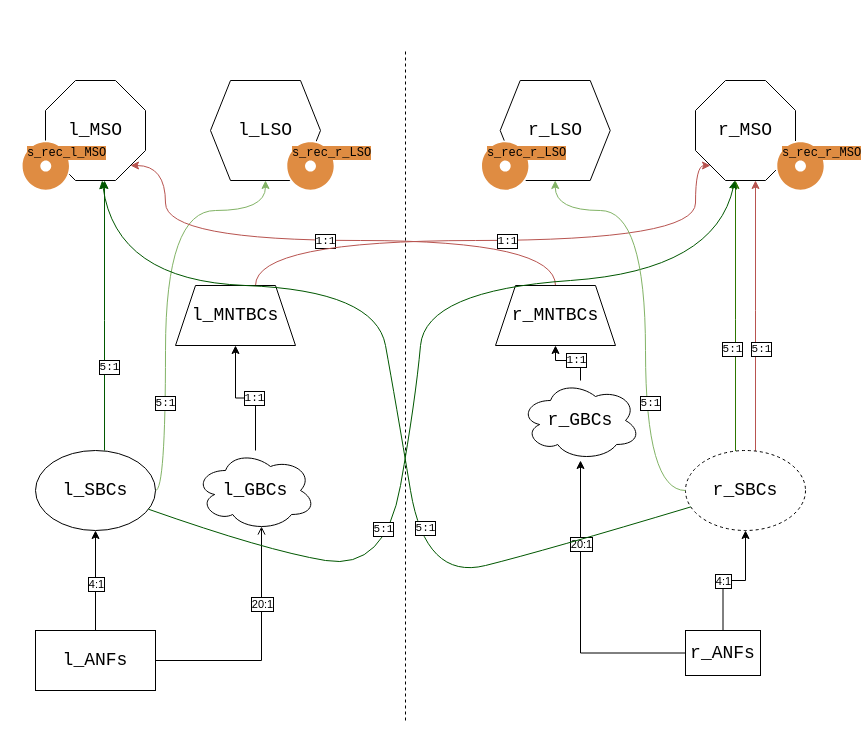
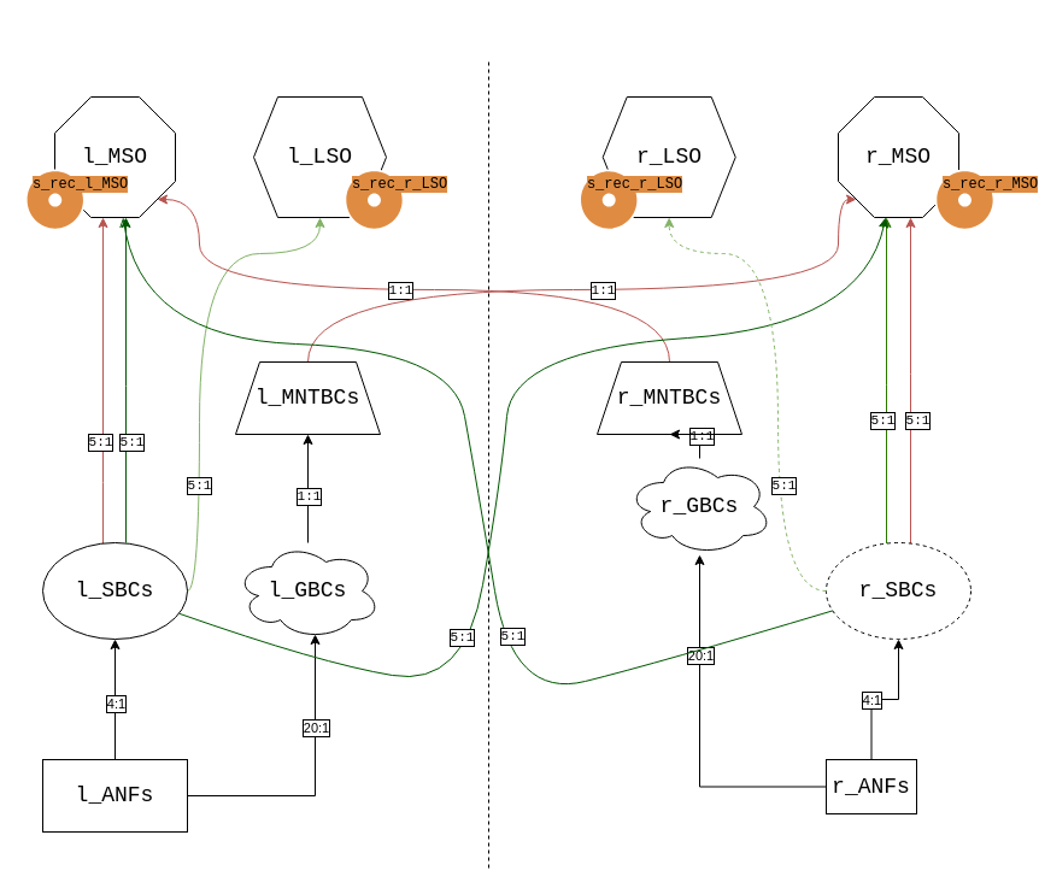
  <mxCell id="0" />
  <mxCell id="1" parent="0" />
  <mxCell id="2" style="edgeStyle=orthogonalEdgeStyle;rounded=0;orthogonalLoop=1;jettySize=auto;html=1;fontFamily=Courier New;" parent="1" source="4" target="12" edge="1"><mxGeometry relative="1" as="geometry" /></mxCell>
  <mxCell id="3" value="4:1" style="edgeLabel;html=1;align=center;verticalAlign=middle;resizable=0;points=[];labelBorderColor=default;" vertex="1" connectable="0" parent="2"><mxGeometry x="-0.18" relative="1" as="geometry"><mxPoint as="offset" /></mxGeometry></mxCell>
  <mxCell id="4" value="r_ANFs" style="rounded=0;whiteSpace=wrap;html=1;fillColor=none;fontFamily=Courier New;fontSize=18;" parent="1" vertex="1"><mxGeometry x="685" y="630" width="75" height="45" as="geometry" /></mxCell>
  <mxCell id="5" style="edgeStyle=orthogonalEdgeStyle;rounded=0;orthogonalLoop=1;jettySize=auto;html=1;fontFamily=Courier New;" parent="1" source="7" target="17" edge="1"><mxGeometry relative="1" as="geometry" /></mxCell>
  <mxCell id="6" value="4:1" style="edgeLabel;html=1;align=center;verticalAlign=middle;resizable=0;points=[];labelBorderColor=default;" vertex="1" connectable="0" parent="5"><mxGeometry x="-0.06" relative="1" as="geometry"><mxPoint as="offset" /></mxGeometry></mxCell>
  <mxCell id="7" value="l_ANFs" style="rounded=0;whiteSpace=wrap;html=1;fillColor=none;fontFamily=Courier New;fontSize=18;" parent="1" vertex="1"><mxGeometry x="35" y="630" width="120" height="60" as="geometry" /></mxCell>
  <mxCell id="8" style="edgeStyle=orthogonalEdgeStyle;rounded=0;orthogonalLoop=1;jettySize=auto;html=1;fillColor=#f8cecc;strokeColor=#b85450;fontFamily=Courier New;" parent="1" source="12" target="37" edge="1"><mxGeometry relative="1" as="geometry"><Array as="points"><mxPoint x="755" y="310" /><mxPoint x="755" y="310" /></Array></mxGeometry></mxCell>
  <mxCell id="9" value="5:1" style="edgeLabel;html=1;align=center;verticalAlign=middle;resizable=0;points=[];fontFamily=Courier New;labelBorderColor=default;" parent="8" vertex="1" connectable="0"><mxGeometry x="-0.243" y="-1" relative="1" as="geometry"><mxPoint x="4" as="offset" /></mxGeometry></mxCell>
  <mxCell id="10" style="edgeStyle=orthogonalEdgeStyle;rounded=0;orthogonalLoop=1;jettySize=auto;html=1;fillColor=#60a917;strokeColor=#2D7600;curved=1;fontFamily=Courier New;" parent="1" source="12" target="37" edge="1"><mxGeometry relative="1" as="geometry"><Array as="points"><mxPoint x="735" y="320" /><mxPoint x="735" y="320" /></Array></mxGeometry></mxCell>
  <mxCell id="11" value="5:1" style="edgeLabel;html=1;align=center;verticalAlign=middle;resizable=0;points=[];fontFamily=Courier New;labelBorderColor=default;" parent="10" vertex="1" connectable="0"><mxGeometry x="-0.243" y="-1" relative="1" as="geometry"><mxPoint x="-5" as="offset" /></mxGeometry></mxCell>
  <mxCell id="12" value="r_SBCs" style="ellipse;whiteSpace=wrap;html=1;fillColor=none;fontFamily=Courier New;fontSize=18;dashed=1;" parent="1" vertex="1"><mxGeometry x="685" y="450" width="120" height="80" as="geometry" /></mxCell>
+ <mxCell id="13" style="edgeStyle=orthogonalEdgeStyle;rounded=0;orthogonalLoop=1;jettySize=auto;html=1;fillColor=#f8cecc;strokeColor=#b85450;fontFamily=Courier New;" parent="1" source="17" target="51" edge="1"><mxGeometry relative="1" as="geometry"><Array as="points"><mxPoint x="85" y="400" /><mxPoint x="85" y="400" /></Array></mxGeometry></mxCell>
+ <mxCell id="14" value="5:1" style="edgeLabel;html=1;align=center;verticalAlign=middle;resizable=0;points=[];fontFamily=Courier New;labelBorderColor=default;" parent="13" vertex="1" connectable="0"><mxGeometry x="-0.383" y="-2" relative="1" as="geometry"><mxPoint x="-5" y="-1" as="offset" /></mxGeometry></mxCell>
  <mxCell id="15" style="edgeStyle=orthogonalEdgeStyle;rounded=0;orthogonalLoop=1;jettySize=auto;html=1;entryX=0.5;entryY=1;entryDx=0;entryDy=0;fillColor=#d5e8d4;strokeColor=#82b366;curved=1;fontFamily=Courier New;" parent="1" source="17" target="44" edge="1"><mxGeometry relative="1" as="geometry"><Array as="points"><mxPoint x="165" y="490" /><mxPoint x="165" y="210" /><mxPoint x="265" y="210" /></Array></mxGeometry></mxCell>
  <mxCell id="16" value="5:1" style="edgeLabel;html=1;align=center;verticalAlign=middle;resizable=0;points=[];fontFamily=Courier New;labelBorderColor=default;" parent="15" vertex="1" connectable="0"><mxGeometry x="-0.521" y="1" relative="1" as="geometry"><mxPoint y="3" as="offset" /></mxGeometry></mxCell>
  <mxCell id="17" value="&lt;div style=&quot;font-size: 18px;&quot;&gt;l_SBCs&lt;/div&gt;" style="ellipse;whiteSpace=wrap;html=1;fillColor=none;fontFamily=Courier New;fontSize=18;" parent="1" vertex="1"><mxGeometry x="35" y="450" width="120" height="80" as="geometry" /></mxCell>
  <mxCell id="18" style="edgeStyle=orthogonalEdgeStyle;rounded=0;orthogonalLoop=1;jettySize=auto;html=1;fontFamily=Courier New;" parent="1" source="20" target="26" edge="1"><mxGeometry relative="1" as="geometry" /></mxCell>
  <mxCell id="19" value="1:1" style="edgeLabel;html=1;align=center;verticalAlign=middle;resizable=0;points=[];fontFamily=Courier New;labelBorderColor=default;" parent="18" vertex="1" connectable="0"><mxGeometry x="-0.175" y="-1" relative="1" as="geometry"><mxPoint as="offset" /></mxGeometry></mxCell>
  <mxCell id="20" value="r_GBCs" style="ellipse;shape=cloud;whiteSpace=wrap;html=1;fillColor=none;fontFamily=Courier New;fontSize=18;" parent="1" vertex="1"><mxGeometry x="520" y="380" width="120" height="80" as="geometry" /></mxCell>
  <mxCell id="21" style="edgeStyle=orthogonalEdgeStyle;rounded=0;orthogonalLoop=1;jettySize=auto;html=1;fontFamily=Courier New;" parent="1" source="23" target="29" edge="1"><mxGeometry relative="1" as="geometry" /></mxCell>
  <mxCell id="22" value="1:1" style="edgeLabel;html=1;align=center;verticalAlign=middle;resizable=0;points=[];fontFamily=Courier New;labelBorderColor=default;" parent="21" vertex="1" connectable="0"><mxGeometry x="-0.132" relative="1" as="geometry"><mxPoint as="offset" /></mxGeometry></mxCell>
  <mxCell id="23" value="&lt;div style=&quot;font-size: 18px;&quot;&gt;l_GBCs&lt;/div&gt;" style="ellipse;shape=cloud;whiteSpace=wrap;html=1;fillColor=none;fontFamily=Courier New;fontSize=18;" parent="1" vertex="1"><mxGeometry x="195" y="450" width="120" height="80" as="geometry" /></mxCell>
  <mxCell id="24" style="edgeStyle=orthogonalEdgeStyle;rounded=0;orthogonalLoop=1;jettySize=auto;html=1;curved=1;fillColor=#f8cecc;strokeColor=#b85450;entryX=0;entryY=0;entryDx=85;entryDy=85;entryPerimeter=0;fontFamily=Courier New;" parent="1" source="26" target="51" edge="1"><mxGeometry relative="1" as="geometry"><mxPoint x="135" y="200" as="targetPoint" /><Array as="points"><mxPoint x="555" y="240" /><mxPoint x="165" y="240" /><mxPoint x="165" y="165" /></Array></mxGeometry></mxCell>
  <mxCell id="25" value="1:1" style="edgeLabel;html=1;align=center;verticalAlign=middle;resizable=0;points=[];fontFamily=Courier New;labelBorderColor=default;" parent="24" vertex="1" connectable="0"><mxGeometry x="0.014" relative="1" as="geometry"><mxPoint as="offset" /></mxGeometry></mxCell>
- <mxCell id="26" value="r_MNTBCs" style="shape=trapezoid;perimeter=trapezoidPerimeter;whiteSpace=wrap;html=1;fixedSize=1;fillColor=none;fontFamily=Courier New;fontSize=18;" parent="1" vertex="1"><mxGeometry x="495" y="285" width="120" height="60" as="geometry" /></mxCell>
+ <mxCell id="26" value="r_MNTBCs" style="shape=trapezoid;perimeter=trapezoidPerimeter;whiteSpace=wrap;html=1;fixedSize=1;fillColor=none;fontFamily=Courier New;fontSize=18;" parent="1" vertex="1"><mxGeometry x="495" y="300" width="120" height="60" as="geometry" /></mxCell>
  <mxCell id="27" style="edgeStyle=orthogonalEdgeStyle;rounded=0;orthogonalLoop=1;jettySize=auto;html=1;curved=1;entryX=0;entryY=0;entryDx=15;entryDy=85;entryPerimeter=0;fillColor=#f8cecc;strokeColor=#b85450;fontFamily=Courier New;" parent="1" source="29" target="37" edge="1"><mxGeometry relative="1" as="geometry"><Array as="points"><mxPoint x="255" y="240" /><mxPoint x="695" y="240" /><mxPoint x="695" y="165" /></Array></mxGeometry></mxCell>
  <mxCell id="28" value="1:1" style="edgeLabel;html=1;align=center;verticalAlign=middle;resizable=0;points=[];fontFamily=Courier New;labelBorderColor=default;" parent="27" vertex="1" connectable="0"><mxGeometry x="0.03" relative="1" as="geometry"><mxPoint as="offset" /></mxGeometry></mxCell>
- <mxCell id="29" value="l_MNTBCs" style="shape=trapezoid;perimeter=trapezoidPerimeter;whiteSpace=wrap;html=1;fixedSize=1;fillColor=none;fontFamily=Courier New;fontSize=18;" parent="1" vertex="1"><mxGeometry x="175" y="285" width="120" height="60" as="geometry" /></mxCell>
+ <mxCell id="29" value="l_MNTBCs" style="shape=trapezoid;perimeter=trapezoidPerimeter;whiteSpace=wrap;html=1;fixedSize=1;fillColor=none;fontFamily=Courier New;fontSize=18;" parent="1" vertex="1"><mxGeometry x="195" y="300" width="120" height="60" as="geometry" /></mxCell>
  <mxCell id="30" value="" style="endArrow=none;dashed=1;html=1;rounded=0;fontFamily=Courier New;" parent="1" edge="1"><mxGeometry width="50" height="50" relative="1" as="geometry"><mxPoint x="405" y="720" as="sourcePoint" /><mxPoint x="405" y="50" as="targetPoint" /></mxGeometry></mxCell>
  <mxCell id="31" value="" style="ellipse;whiteSpace=wrap;html=1;align=center;aspect=fixed;fillColor=none;strokeColor=none;resizable=0;perimeter=centerPerimeter;rotatable=0;allowArrows=0;points=[];outlineConnect=1;fontFamily=Courier New;" parent="1" vertex="1"><mxGeometry x="97.5" y="20" width="10" height="10" as="geometry" /></mxCell>
- <mxCell id="32" style="edgeStyle=orthogonalEdgeStyle;rounded=0;orthogonalLoop=1;jettySize=auto;html=1;entryX=0.55;entryY=0.95;entryDx=0;entryDy=0;entryPerimeter=0;fontFamily=Courier New;endArrow=open;" parent="1" source="7" target="23" edge="1"><mxGeometry relative="1" as="geometry" /></mxCell>
+ <mxCell id="32" style="edgeStyle=orthogonalEdgeStyle;rounded=0;orthogonalLoop=1;jettySize=auto;html=1;entryX=0.55;entryY=0.95;entryDx=0;entryDy=0;entryPerimeter=0;fontFamily=Courier New;" parent="1" source="7" target="23" edge="1"><mxGeometry relative="1" as="geometry" /></mxCell>
  <mxCell id="33" value="20:1" style="edgeLabel;html=1;align=center;verticalAlign=middle;resizable=0;points=[];labelBorderColor=default;" vertex="1" connectable="0" parent="32"><mxGeometry x="0.358" relative="1" as="geometry"><mxPoint as="offset" /></mxGeometry></mxCell>
  <mxCell id="34" style="edgeStyle=orthogonalEdgeStyle;rounded=0;orthogonalLoop=1;jettySize=auto;html=1;entryX=0.5;entryY=1;entryDx=0;entryDy=0;entryPerimeter=0;fontFamily=Courier New;" parent="1" source="4" target="20" edge="1"><mxGeometry relative="1" as="geometry" /></mxCell>
  <mxCell id="35" value="20:1" style="edgeLabel;html=1;align=center;verticalAlign=middle;resizable=0;points=[];labelBorderColor=default;" vertex="1" connectable="0" parent="34"><mxGeometry x="0.439" relative="1" as="geometry"><mxPoint as="offset" /></mxGeometry></mxCell>
  <mxCell id="36" value="" style="group;fontFamily=Courier New;" parent="1" vertex="1" connectable="0"><mxGeometry x="695" y="80" width="130" height="111" as="geometry" /></mxCell>
  <mxCell id="37" value="r_MSO" style="whiteSpace=wrap;html=1;shape=mxgraph.basic.octagon2;align=center;verticalAlign=middle;dx=15;fillColor=none;fontFamily=Courier New;fontSize=18;movable=1;resizable=1;rotatable=1;deletable=1;editable=1;locked=0;connectable=1;" parent="36" vertex="1"><mxGeometry width="100" height="100" as="geometry" /></mxCell>
  <mxCell id="38" value="&lt;div&gt;s_rec_r_MSO&lt;/div&gt;" style="sketch=0;pointerEvents=1;shadow=0;dashed=0;html=1;strokeColor=none;fillColor=#DF8C42;labelPosition=center;verticalLabelPosition=bottom;verticalAlign=top;align=center;outlineConnect=0;shape=mxgraph.veeam2.recording;spacingTop=-51;labelBackgroundColor=#DF8C42;spacing=1;spacingLeft=42;movable=1;resizable=1;rotatable=1;deletable=1;editable=1;locked=0;connectable=1;fontFamily=Courier New;" parent="36" vertex="1"><mxGeometry x="80" y="60" width="50" height="51" as="geometry" /></mxCell>
  <mxCell id="39" value="" style="group;fontFamily=Courier New;" parent="1" vertex="1" connectable="0"><mxGeometry x="479.71" y="80" width="130" height="111" as="geometry" /></mxCell>
  <mxCell id="40" value="r_LSO" style="shape=hexagon;perimeter=hexagonPerimeter2;whiteSpace=wrap;html=1;fixedSize=1;fillColor=none;fontFamily=Courier New;fontSize=18;" parent="39" vertex="1"><mxGeometry x="20" width="110" height="100" as="geometry" /></mxCell>
  <mxCell id="41" value="&lt;div&gt;s_rec_r_LSO&lt;/div&gt;" style="sketch=0;pointerEvents=1;shadow=0;dashed=0;html=1;strokeColor=none;fillColor=#DF8C42;labelPosition=center;verticalLabelPosition=bottom;verticalAlign=top;align=center;outlineConnect=0;shape=mxgraph.veeam2.recording;spacingTop=-51;labelBackgroundColor=#DF8C42;spacing=1;spacingLeft=42;fontFamily=Courier New;" parent="39" vertex="1"><mxGeometry y="60" width="50" height="51" as="geometry" /></mxCell>
  <mxCell id="42" value="" style="group;fontFamily=Courier New;" parent="1" vertex="1" connectable="0"><mxGeometry x="190" y="80" width="130" height="111" as="geometry" /></mxCell>
  <mxCell id="43" value="" style="group;fontFamily=Courier New;" parent="42" vertex="1" connectable="0"><mxGeometry x="20" width="125" height="111" as="geometry" /></mxCell>
  <mxCell id="44" value="l_LSO" style="shape=hexagon;perimeter=hexagonPerimeter2;whiteSpace=wrap;html=1;fixedSize=1;fillColor=none;fontFamily=Courier New;fontSize=18;" parent="43" vertex="1"><mxGeometry width="110" height="100" as="geometry" /></mxCell>
  <mxCell id="45" value="&lt;div&gt;s_rec_r_LSO&lt;/div&gt;" style="sketch=0;pointerEvents=1;shadow=0;dashed=0;html=1;strokeColor=none;fillColor=#DF8C42;labelPosition=center;verticalLabelPosition=bottom;verticalAlign=top;align=center;outlineConnect=0;shape=mxgraph.veeam2.recording;spacingTop=-51;labelBackgroundColor=#DF8C42;spacing=1;spacingLeft=42;fontFamily=Courier New;" parent="43" vertex="1"><mxGeometry x="75" y="60" width="50" height="51" as="geometry" /></mxCell>
- <mxCell id="46" value="" style="curved=1;endArrow=classic;html=1;rounded=0;fillColor=#008a00;strokeColor=#005700;fontFamily=Courier New;" parent="1" source="12" target="51" edge="1"><mxGeometry width="50" height="50" relative="1" as="geometry"><mxPoint x="385" y="440" as="sourcePoint" /><mxPoint x="435" y="390" as="targetPoint" /><Array as="points"><mxPoint x="545" y="550" /><mxPoint x="425" y="580" /><mxPoint x="395" y="400" /><mxPoint x="375" y="290" /><mxPoint x="115" y="280" /></Array></mxGeometry></mxCell>
+ <mxCell id="46" value="" style="curved=1;endArrow=open;html=1;rounded=0;fillColor=#008a00;strokeColor=#005700;fontFamily=Courier New;" parent="1" source="12" target="51" edge="1"><mxGeometry width="50" height="50" relative="1" as="geometry"><mxPoint x="385" y="440" as="sourcePoint" /><mxPoint x="435" y="390" as="targetPoint" /><Array as="points"><mxPoint x="545" y="550" /><mxPoint x="425" y="580" /><mxPoint x="395" y="400" /><mxPoint x="375" y="290" /><mxPoint x="115" y="280" /></Array></mxGeometry></mxCell>
  <mxCell id="47" value="5:1" style="edgeLabel;html=1;align=center;verticalAlign=middle;resizable=0;points=[];fontFamily=Courier New;labelBorderColor=default;" parent="46" vertex="1" connectable="0"><mxGeometry x="-0.276" y="-6" relative="1" as="geometry"><mxPoint x="4" y="9" as="offset" /></mxGeometry></mxCell>
  <mxCell id="48" value="" style="curved=1;endArrow=classic;html=1;rounded=0;fillColor=#008a00;strokeColor=#005700;fontFamily=Courier New;" parent="1" source="17" target="37" edge="1"><mxGeometry width="50" height="50" relative="1" as="geometry"><mxPoint x="699" y="515" as="sourcePoint" /><mxPoint x="112" y="190" as="targetPoint" /><Array as="points"><mxPoint x="265" y="550" /><mxPoint x="385" y="570" /><mxPoint x="415" y="400" /><mxPoint x="425" y="290" /><mxPoint x="715" y="270" /></Array></mxGeometry></mxCell>
  <mxCell id="49" value="5:1" style="edgeLabel;html=1;align=center;verticalAlign=middle;resizable=0;points=[];fontFamily=Courier New;labelBorderColor=default;" parent="48" vertex="1" connectable="0"><mxGeometry x="-0.393" y="7" relative="1" as="geometry"><mxPoint x="-1" y="-9" as="offset" /></mxGeometry></mxCell>
  <mxCell id="50" value="" style="group;fontFamily=Courier New;" parent="1" vertex="1" connectable="0"><mxGeometry x="20.29" y="80" width="124.71" height="111" as="geometry" /></mxCell>
  <mxCell id="51" value="&lt;div style=&quot;font-size: 18px;&quot;&gt;l_MSO&lt;/div&gt;" style="whiteSpace=wrap;html=1;shape=mxgraph.basic.octagon2;align=center;verticalAlign=middle;dx=15;fillColor=none;fontFamily=Courier New;fontSize=18;" parent="50" vertex="1"><mxGeometry x="24.71" width="100" height="100" as="geometry" /></mxCell>
  <mxCell id="52" value="&lt;div&gt;s_rec_l_MSO&lt;/div&gt;" style="sketch=0;pointerEvents=1;shadow=0;dashed=0;html=1;strokeColor=none;fillColor=#DF8C42;labelPosition=center;verticalLabelPosition=bottom;verticalAlign=top;align=center;outlineConnect=0;shape=mxgraph.veeam2.recording;spacingTop=-51;labelBackgroundColor=#DF8C42;spacing=1;spacingLeft=42;fontFamily=Courier New;" parent="50" vertex="1"><mxGeometry y="60" width="50" height="51" as="geometry" /></mxCell>
- <mxCell id="53" style="edgeStyle=orthogonalEdgeStyle;rounded=0;orthogonalLoop=1;jettySize=auto;html=1;entryX=0.5;entryY=1;entryDx=0;entryDy=0;curved=1;fillColor=#d5e8d4;strokeColor=#82b366;fontFamily=Courier New;" parent="1" source="12" target="40" edge="1"><mxGeometry relative="1" as="geometry"><Array as="points"><mxPoint x="645" y="490" /><mxPoint x="645" y="210" /><mxPoint x="555" y="210" /></Array></mxGeometry></mxCell>
+ <mxCell id="53" style="edgeStyle=orthogonalEdgeStyle;rounded=0;orthogonalLoop=1;jettySize=auto;html=1;entryX=0.5;entryY=1;entryDx=0;entryDy=0;curved=1;fillColor=#d5e8d4;strokeColor=#82b366;fontFamily=Courier New;dashed=1;" parent="1" source="12" target="40" edge="1"><mxGeometry relative="1" as="geometry"><Array as="points"><mxPoint x="645" y="490" /><mxPoint x="645" y="210" /><mxPoint x="555" y="210" /></Array></mxGeometry></mxCell>
  <mxCell id="54" value="5:1" style="edgeLabel;html=1;align=center;verticalAlign=middle;resizable=0;points=[];fontFamily=Courier New;labelBorderColor=default;" parent="53" vertex="1" connectable="0"><mxGeometry x="-0.446" y="-5" relative="1" as="geometry"><mxPoint x="-1" y="-6" as="offset" /></mxGeometry></mxCell>
  <mxCell id="55" style="edgeStyle=orthogonalEdgeStyle;rounded=0;orthogonalLoop=1;jettySize=auto;html=1;fillColor=#008a00;strokeColor=#005700;fontFamily=Courier New;" parent="1" edge="1"><mxGeometry relative="1" as="geometry"><mxPoint x="104.02" y="450" as="sourcePoint" /><mxPoint x="104.02" y="180" as="targetPoint" /><Array as="points"><mxPoint x="104" y="320" /><mxPoint x="104" y="320" /></Array></mxGeometry></mxCell>
  <mxCell id="56" value="5:1" style="edgeLabel;html=1;align=center;verticalAlign=middle;resizable=0;points=[];fontFamily=Courier New;labelBorderColor=default;" parent="55" vertex="1" connectable="0"><mxGeometry x="-0.372" relative="1" as="geometry"><mxPoint x="4" y="1" as="offset" /></mxGeometry></mxCell>
